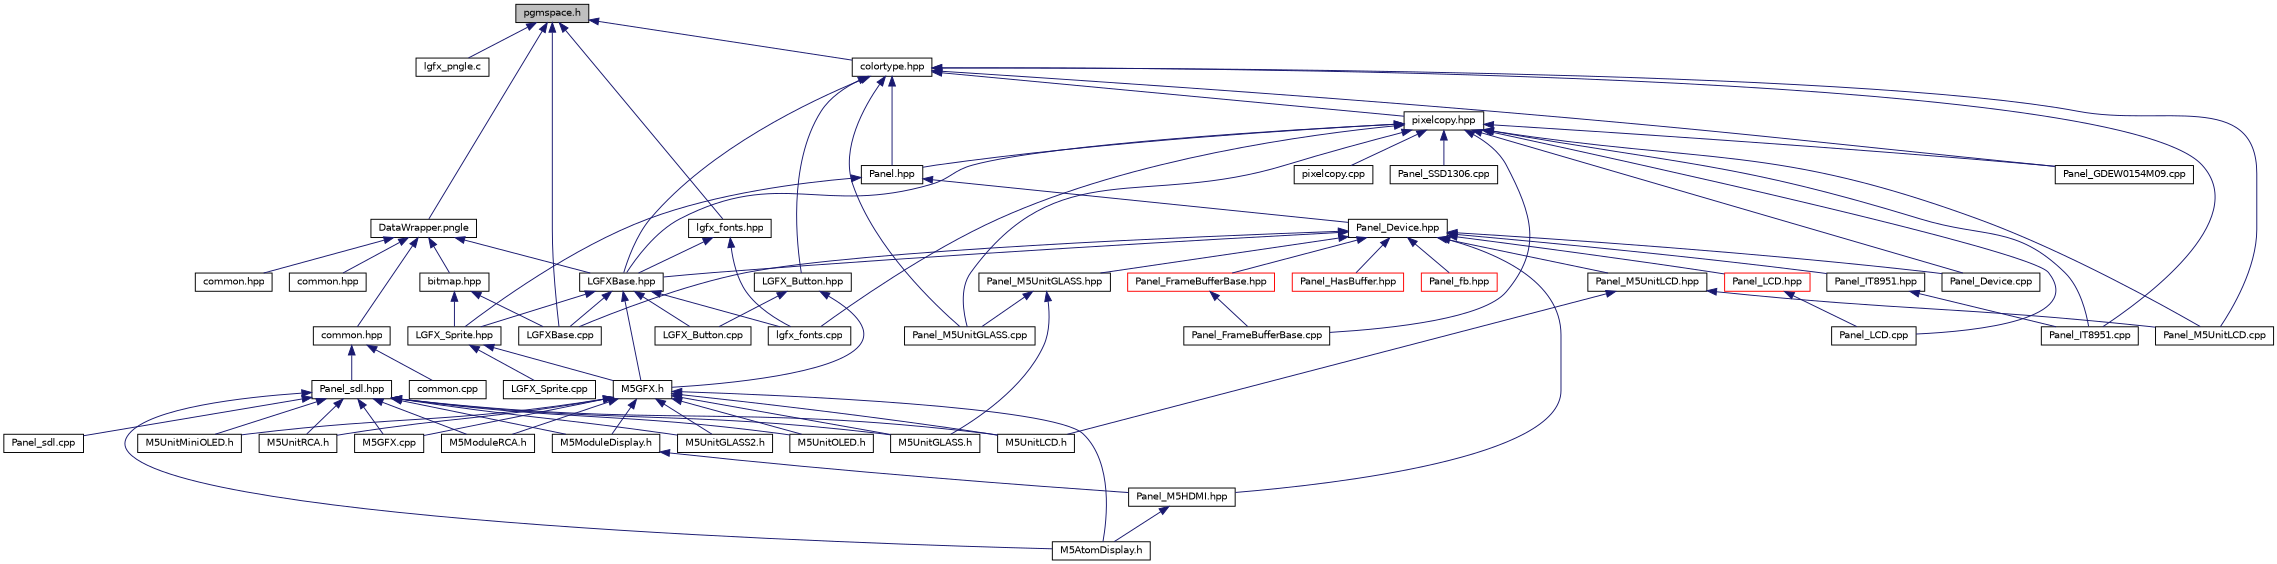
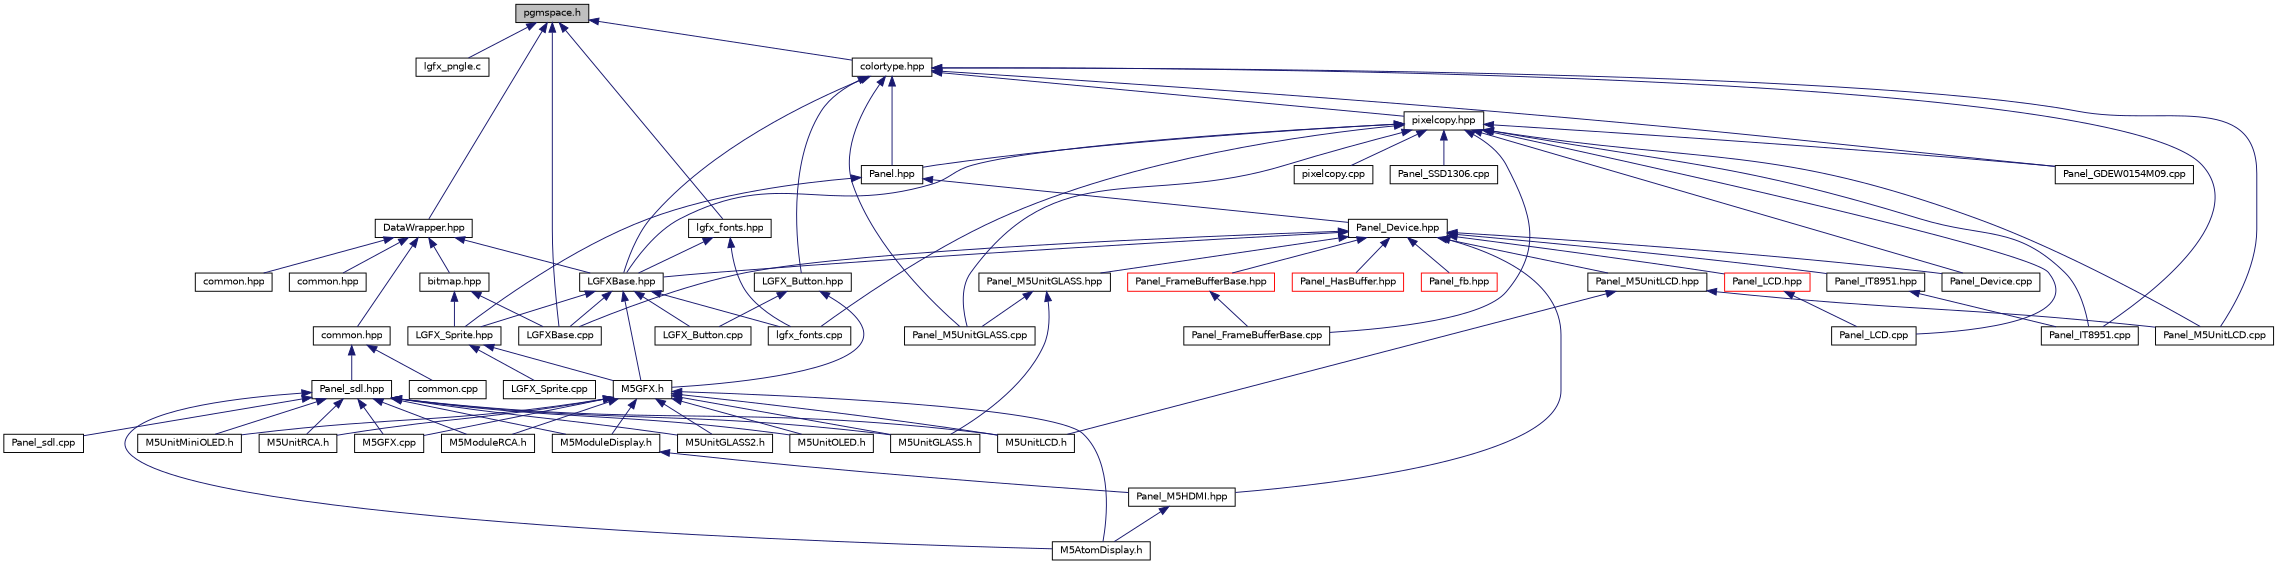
  digraph {
    node [color=black fillcolor=white fontname=Helvetica fontsize=10 shape=record style=filled]
    edge [color=midnightblue dir=back fontname=Helvetica fontsize=10 labelfontname=Helvetica labelfontsize=10 style=solid]
    n1 [fillcolor=grey75 fontcolor=black height=0.2 label="pgmspace.h" width=0.4]
    n2 [height=0.2 label="lgfx_pngle.c" width=0.4]
    n3 [height=0.2 label="colortype.hpp" width=0.4]
    n4 [height=0.2 label="LGFXBase.cpp" width=0.4]
-   n5 [height=0.2 label="DataWrapper.pngle" width=0.4]
+   n5 [height=0.2 label="DataWrapper.hpp" width=0.4]
    n6 [height=0.2 label="lgfx_fonts.hpp" width=0.4]
    n7 [height=0.2 label="LGFX_Button.hpp" width=0.4]
    n8 [height=0.2 label="LGFXBase.hpp" width=0.4]
    n9 [height=0.2 label="pixelcopy.hpp" width=0.4]
    n10 [height=0.2 label="Panel.hpp" width=0.4]
    n11 [height=0.2 label="Panel_IT8951.cpp" width=0.4]
    n12 [height=0.2 label="Panel_M5UnitGLASS.cpp" width=0.4]
    n13 [height=0.2 label="Panel_M5UnitLCD.cpp" width=0.4]
    n14 [height=0.2 label="Panel_GDEW0154M09.cpp" width=0.4]
    n15 [height=0.2 label="bitmap.hpp" width=0.4]
    n16 [height=0.2 label="common.hpp" width=0.4]
    n17 [height=0.2 label="common.hpp" width=0.4]
    n18 [height=0.2 label="common.hpp" width=0.4]
    n19 [height=0.2 label="lgfx_fonts.cpp" width=0.4]
    n20 [height=0.2 label="LGFX_Button.cpp" width=0.4]
    n21 [height=0.2 label="M5GFX.h" width=0.4]
    n22 [height=0.2 label="LGFX_Sprite.hpp" width=0.4]
    n23 [height=0.2 label="Panel_Device.cpp" width=0.4]
    n24 [height=0.2 label="Panel_FrameBufferBase.cpp" width=0.4]
    n25 [height=0.2 label="Panel_LCD.cpp" width=0.4]
    n26 [height=0.2 label="pixelcopy.cpp" width=0.4]
    n27 [height=0.2 label="Panel_SSD1306.cpp" width=0.4]
    n28 [height=0.2 label="Panel_Device.hpp" width=0.4]
    n29 [height=0.2 label="M5AtomDisplay.h" width=0.4]
    n30 [height=0.2 label="M5GFX.cpp" width=0.4]
    n31 [height=0.2 label="M5ModuleDisplay.h" width=0.4]
    n32 [height=0.2 label="M5ModuleRCA.h" width=0.4]
    n33 [height=0.2 label="M5UnitGLASS.h" width=0.4]
    n34 [height=0.2 label="M5UnitGLASS2.h" width=0.4]
    n35 [height=0.2 label="M5UnitLCD.h" width=0.4]
    n36 [height=0.2 label="M5UnitMiniOLED.h" width=0.4]
    n37 [height=0.2 label="M5UnitOLED.h" width=0.4]
    n38 [height=0.2 label="M5UnitRCA.h" width=0.4]
    n39 [height=0.2 label="Panel_M5HDMI.hpp" width=0.4]
    n40 [height=0.2 label="LGFX_Sprite.cpp" width=0.4]
    n41 [color=red height=0.2 label="Panel_FrameBufferBase.hpp" width=0.4]
    n42 [color=red height=0.2 label="Panel_LCD.hpp" width=0.4]
    n43 [color=red height=0.2 label="Panel_HasBuffer.hpp" width=0.4]
    n44 [height=0.2 label="Panel_IT8951.hpp" width=0.4]
    n45 [height=0.2 label="Panel_M5UnitGLASS.hpp" width=0.4]
    n46 [height=0.2 label="Panel_M5UnitLCD.hpp" width=0.4]
    n47 [color=red height=0.2 label="Panel_fb.hpp" width=0.4]
    n48 [height=0.2 label="common.cpp" width=0.4]
    n49 [height=0.2 label="Panel_sdl.hpp" width=0.4]
    n50 [height=0.2 label="Panel_sdl.cpp" width=0.4]
    n1 -> n2
    n1 -> n3
    n1 -> n4
    n1 -> n5
    n1 -> n6
    n3 -> n7
    n3 -> n8
    n3 -> n9
    n3 -> n10
    n3 -> n11
    n3 -> n12
    n3 -> n13
    n3 -> n14
    n5 -> n8
    n5 -> n15
    n5 -> n16
    n5 -> n17
    n5 -> n18
    n6 -> n8
    n6 -> n19
    n7 -> n20
    n7 -> n21
    n8 -> n4
    n8 -> n19
    n8 -> n20
    n8 -> n21
    n8 -> n22
    n9 -> n8
    n9 -> n10
    n9 -> n11
    n9 -> n12
    n9 -> n13
    n9 -> n14
    n9 -> n19
    n9 -> n23
    n9 -> n24
    n9 -> n25
    n9 -> n26
    n9 -> n27
    n10 -> n22
    n10 -> n28
    n15 -> n4
    n15 -> n22
    n18 -> n48
    n18 -> n49
    n21 -> n29
    n21 -> n30
    n21 -> n31
    n21 -> n32
    n21 -> n33
    n21 -> n34
    n21 -> n35
    n21 -> n36
    n21 -> n37
    n21 -> n38
    n22 -> n21
    n22 -> n40
    n28 -> n4
    n28 -> n8
    n28 -> n23
    n28 -> n39
    n28 -> n41
    n28 -> n42
    n28 -> n43
    n28 -> n44
    n28 -> n45
    n28 -> n46
    n28 -> n47
    n31 -> n39
    n39 -> n29
    n41 -> n24
    n42 -> n25
    n44 -> n11
    n45 -> n12
    n45 -> n33
    n46 -> n13
    n46 -> n35
    n49 -> n29
    n49 -> n30
    n49 -> n31
    n49 -> n32
    n49 -> n33
    n49 -> n34
    n49 -> n35
    n49 -> n36
    n49 -> n37
    n49 -> n38
    n49 -> n50
  }
